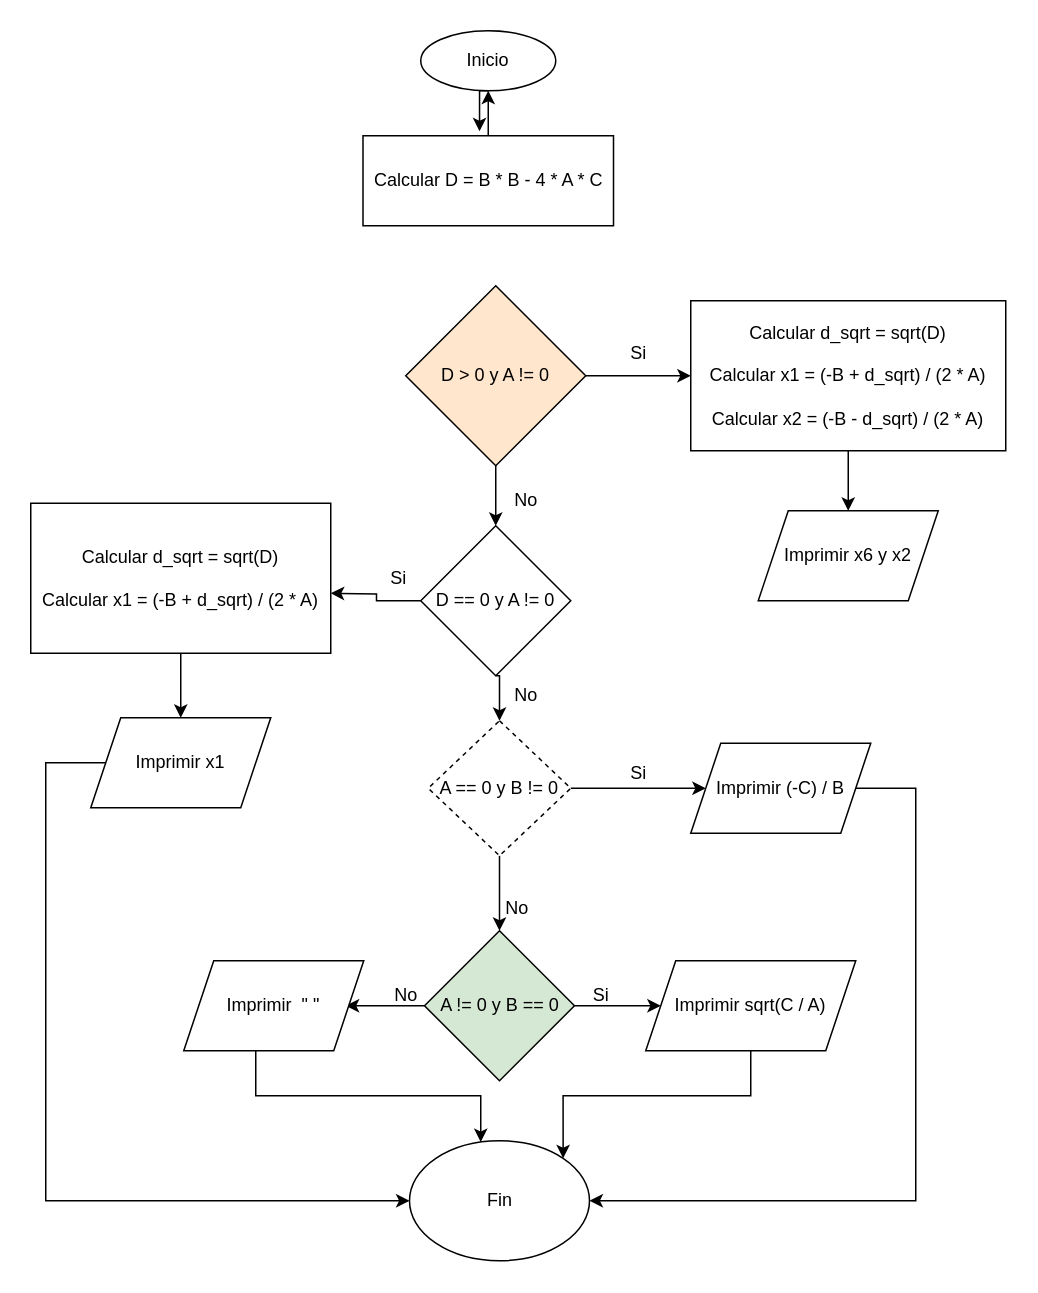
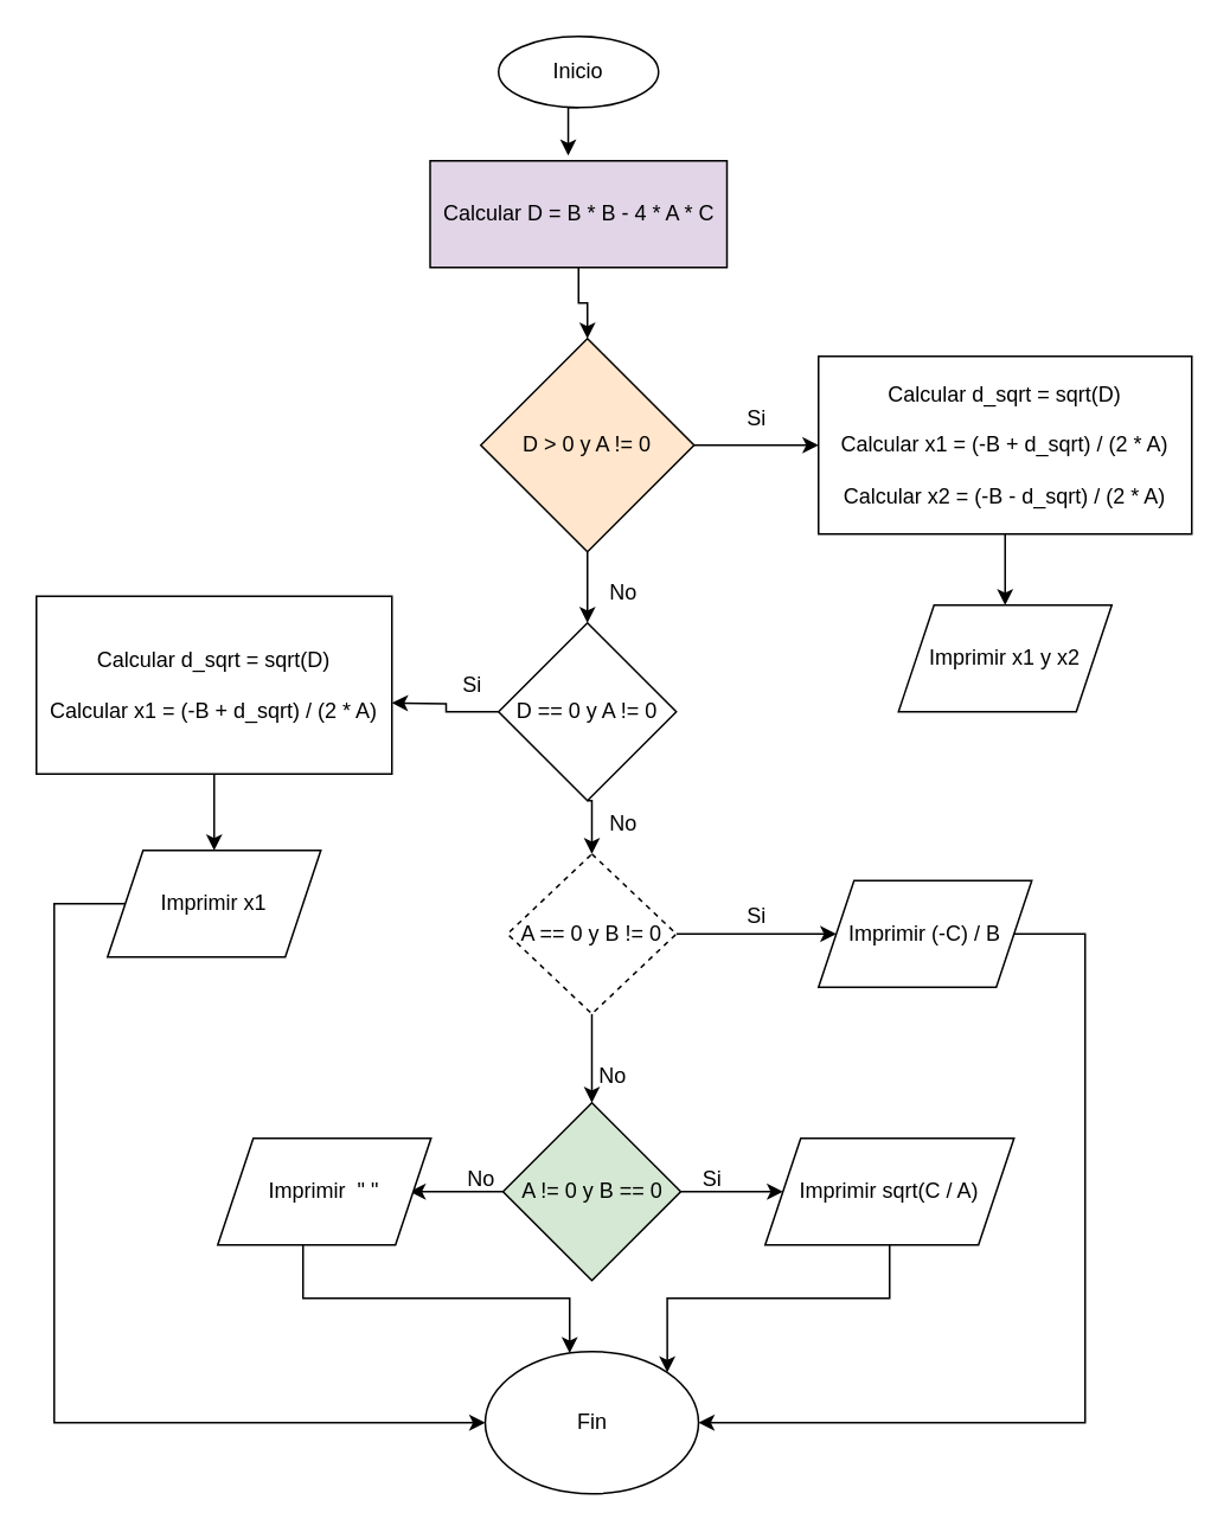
  <mxCell id="0" />
  <mxCell id="1" parent="0" />
  <mxCell id="2" value="Inicio" style="ellipse;whiteSpace=wrap;html=1;" parent="1" vertex="1"><mxGeometry x="280" y="20" width="90" height="40" as="geometry" /></mxCell>
  <mxCell id="3" style="edgeStyle=orthogonalEdgeStyle;rounded=0;orthogonalLoop=1;jettySize=auto;html=1;exitX=0.5;exitY=1;exitDx=0;exitDy=0;entryX=0.44;entryY=-0.043;entryDx=0;entryDy=0;entryPerimeter=0;" parent="1" source="2" edge="1"><mxGeometry relative="1" as="geometry"><mxPoint x="319.2" y="86.99" as="targetPoint" /></mxGeometry></mxCell>
  <mxCell id="4" style="edgeStyle=orthogonalEdgeStyle;rounded=0;orthogonalLoop=1;jettySize=auto;html=1;exitX=1;exitY=0.5;exitDx=0;exitDy=0;entryX=0;entryY=0.5;entryDx=0;entryDy=0;" parent="1" source="6" edge="1"><mxGeometry relative="1" as="geometry"><mxPoint x="460" y="250" as="targetPoint" /></mxGeometry></mxCell>
  <mxCell id="5" style="edgeStyle=orthogonalEdgeStyle;rounded=0;orthogonalLoop=1;jettySize=auto;html=1;exitX=0.5;exitY=1;exitDx=0;exitDy=0;entryX=0.5;entryY=0;entryDx=0;entryDy=0;" parent="1" source="6" target="10" edge="1"><mxGeometry relative="1" as="geometry" /></mxCell>
  <mxCell id="6" value="D &amp;gt; 0 y A != 0" style="rhombus;whiteSpace=wrap;html=1;fillColor=#ffe6cc;" parent="1" vertex="1"><mxGeometry x="270" y="190" width="120" height="120" as="geometry" /></mxCell>
  <mxCell id="7" value="Si" style="text;html=1;align=center;verticalAlign=middle;resizable=0;points=[];autosize=1;strokeColor=none;fillColor=none;" parent="1" vertex="1"><mxGeometry x="410" y="220" width="30" height="30" as="geometry" /></mxCell>
  <mxCell id="8" style="edgeStyle=orthogonalEdgeStyle;rounded=0;orthogonalLoop=1;jettySize=auto;html=1;exitX=0;exitY=0.5;exitDx=0;exitDy=0;" parent="1" source="10" edge="1"><mxGeometry relative="1" as="geometry"><mxPoint x="220" y="395" as="targetPoint" /></mxGeometry></mxCell>
  <mxCell id="9" style="edgeStyle=orthogonalEdgeStyle;rounded=0;orthogonalLoop=1;jettySize=auto;html=1;exitX=0.5;exitY=1;exitDx=0;exitDy=0;entryX=0.5;entryY=0;entryDx=0;entryDy=0;" parent="1" source="10" target="15" edge="1"><mxGeometry relative="1" as="geometry" /></mxCell>
  <mxCell id="10" value="D == 0 y A != 0" style="rhombus;whiteSpace=wrap;html=1;" parent="1" vertex="1"><mxGeometry x="280" y="350" width="100" height="100" as="geometry" /></mxCell>
  <mxCell id="11" value="No" style="text;html=1;align=center;verticalAlign=middle;resizable=0;points=[];autosize=1;strokeColor=none;fillColor=none;" parent="1" vertex="1"><mxGeometry x="330" y="318" width="40" height="30" as="geometry" /></mxCell>
  <mxCell id="12" value="Si" style="text;html=1;align=center;verticalAlign=middle;resizable=0;points=[];autosize=1;strokeColor=none;fillColor=none;" parent="1" vertex="1"><mxGeometry x="250" y="370" width="30" height="30" as="geometry" /></mxCell>
  <mxCell id="13" style="edgeStyle=orthogonalEdgeStyle;rounded=0;orthogonalLoop=1;jettySize=auto;html=1;exitX=1;exitY=0.5;exitDx=0;exitDy=0;entryX=0;entryY=0.5;entryDx=0;entryDy=0;" parent="1" source="15" edge="1"><mxGeometry relative="1" as="geometry"><mxPoint x="470" y="525" as="targetPoint" /></mxGeometry></mxCell>
  <mxCell id="14" style="edgeStyle=orthogonalEdgeStyle;rounded=0;orthogonalLoop=1;jettySize=auto;html=1;exitX=0.5;exitY=1;exitDx=0;exitDy=0;" parent="1" source="15" target="20" edge="1"><mxGeometry relative="1" as="geometry" /></mxCell>
  <mxCell id="15" value="A == 0 y B != 0" style="rhombus;whiteSpace=wrap;html=1;dashed=1;" parent="1" vertex="1"><mxGeometry x="285" y="480" width="95" height="90" as="geometry" /></mxCell>
  <mxCell id="16" value="No" style="text;html=1;align=center;verticalAlign=middle;resizable=0;points=[];autosize=1;strokeColor=none;fillColor=none;" parent="1" vertex="1"><mxGeometry x="330" y="448" width="40" height="30" as="geometry" /></mxCell>
  <mxCell id="17" value="Si" style="text;html=1;align=center;verticalAlign=middle;resizable=0;points=[];autosize=1;strokeColor=none;fillColor=none;" parent="1" vertex="1"><mxGeometry x="410" y="500" width="30" height="30" as="geometry" /></mxCell>
  <mxCell id="18" style="edgeStyle=orthogonalEdgeStyle;rounded=0;orthogonalLoop=1;jettySize=auto;html=1;exitX=0;exitY=0.5;exitDx=0;exitDy=0;entryX=1;entryY=0.5;entryDx=0;entryDy=0;" parent="1" source="20" edge="1"><mxGeometry relative="1" as="geometry"><mxPoint x="230" y="670" as="targetPoint" /></mxGeometry></mxCell>
  <mxCell id="19" style="edgeStyle=orthogonalEdgeStyle;rounded=0;orthogonalLoop=1;jettySize=auto;html=1;exitX=1;exitY=0.5;exitDx=0;exitDy=0;" parent="1" source="20" edge="1"><mxGeometry relative="1" as="geometry"><mxPoint x="440" y="670" as="targetPoint" /></mxGeometry></mxCell>
  <mxCell id="20" value="A != 0 y B == 0" style="rhombus;whiteSpace=wrap;html=1;fillColor=#d5e8d4;" parent="1" vertex="1"><mxGeometry x="282.5" y="620" width="100" height="100" as="geometry" /></mxCell>
  <mxCell id="21" value="No" style="text;html=1;align=center;verticalAlign=middle;resizable=0;points=[];autosize=1;strokeColor=none;fillColor=none;" parent="1" vertex="1"><mxGeometry x="324" y="590" width="40" height="30" as="geometry" /></mxCell>
  <mxCell id="22" style="edgeStyle=orthogonalEdgeStyle;rounded=0;orthogonalLoop=1;jettySize=auto;html=1;exitX=0.5;exitY=1;exitDx=0;exitDy=0;" parent="1" target="25" edge="1"><mxGeometry relative="1" as="geometry"><Array as="points"><mxPoint x="170" y="730" /><mxPoint x="320" y="730" /></Array><mxPoint x="170" y="700" as="sourcePoint" /></mxGeometry></mxCell>
  <mxCell id="23" value="Si" style="text;html=1;align=center;verticalAlign=middle;resizable=0;points=[];autosize=1;strokeColor=none;fillColor=none;" parent="1" vertex="1"><mxGeometry x="385" y="648" width="30" height="30" as="geometry" /></mxCell>
  <mxCell id="24" value="No" style="text;html=1;align=center;verticalAlign=middle;resizable=0;points=[];autosize=1;strokeColor=none;fillColor=none;" parent="1" vertex="1"><mxGeometry x="250" y="648" width="40" height="30" as="geometry" /></mxCell>
  <mxCell id="25" value="Fin" style="ellipse;whiteSpace=wrap;html=1;" parent="1" vertex="1"><mxGeometry x="272.5" y="760" width="120" height="80" as="geometry" /></mxCell>
- <mxCell id="26" value="" style="edgeStyle=orthogonalEdgeStyle;rounded=0;orthogonalLoop=1;jettySize=auto;html=1;" edge="1" parent="1" source="27" target="2"><mxGeometry relative="1" as="geometry" /></mxCell>
- <mxCell id="27" value="Calcular D = B * B - 4 * A * C" style="rounded=0;whiteSpace=wrap;html=1;" vertex="1" parent="1"><mxGeometry x="241.5" y="90" width="167" height="60" as="geometry" /></mxCell>
+ <mxCell id="26" value="" style="edgeStyle=orthogonalEdgeStyle;rounded=0;orthogonalLoop=1;jettySize=auto;html=1;" edge="1" parent="1" source="27" target="6"><mxGeometry relative="1" as="geometry" /></mxCell>
+ <mxCell id="27" value="Calcular D = B * B - 4 * A * C" style="rounded=0;whiteSpace=wrap;html=1;fillColor=#e1d5e7;" vertex="1" parent="1"><mxGeometry x="241.5" y="90" width="167" height="60" as="geometry" /></mxCell>
  <mxCell id="28" value="" style="edgeStyle=orthogonalEdgeStyle;rounded=0;orthogonalLoop=1;jettySize=auto;html=1;" edge="1" parent="1" source="29" target="30"><mxGeometry relative="1" as="geometry" /></mxCell>
  <mxCell id="29" value="&lt;div&gt;Calcular d_sqrt = sqrt(D)&lt;/div&gt;&lt;div&gt;&lt;br&gt;&lt;/div&gt;&lt;div&gt;Calcular x1 = (-B + d_sqrt) / (2 * A)&lt;/div&gt;&lt;div&gt;&lt;br&gt;&lt;/div&gt;&lt;div&gt;Calcular x2 = (-B - d_sqrt) / (2 * A)&lt;/div&gt;" style="rounded=0;whiteSpace=wrap;html=1;" vertex="1" parent="1"><mxGeometry x="460" y="200" width="210" height="100" as="geometry" /></mxCell>
- <mxCell id="30" value="Imprimir x6 y x2" style="shape=parallelogram;perimeter=parallelogramPerimeter;whiteSpace=wrap;html=1;fixedSize=1;" vertex="1" parent="1"><mxGeometry x="505" y="340" width="120" height="60" as="geometry" /></mxCell>
+ <mxCell id="30" value="Imprimir x1 y x2" style="shape=parallelogram;perimeter=parallelogramPerimeter;whiteSpace=wrap;html=1;fixedSize=1;" vertex="1" parent="1"><mxGeometry x="505" y="340" width="120" height="60" as="geometry" /></mxCell>
  <mxCell id="31" value="" style="edgeStyle=orthogonalEdgeStyle;rounded=0;orthogonalLoop=1;jettySize=auto;html=1;" edge="1" parent="1" source="32" target="34"><mxGeometry relative="1" as="geometry" /></mxCell>
  <mxCell id="32" value="&lt;div&gt;Calcular d_sqrt = sqrt(D)&lt;/div&gt;&lt;div&gt;&lt;br&gt;&lt;/div&gt;&lt;div&gt;Calcular x1 = (-B + d_sqrt) / (2 * A)&lt;/div&gt;" style="rounded=0;whiteSpace=wrap;html=1;" vertex="1" parent="1"><mxGeometry x="20" y="335" width="200" height="100" as="geometry" /></mxCell>
  <mxCell id="33" style="edgeStyle=orthogonalEdgeStyle;rounded=0;orthogonalLoop=1;jettySize=auto;html=1;exitX=0;exitY=0.5;exitDx=0;exitDy=0;entryX=0;entryY=0.5;entryDx=0;entryDy=0;" edge="1" parent="1" source="34" target="25"><mxGeometry relative="1" as="geometry"><Array as="points"><mxPoint x="30" y="508" /><mxPoint x="30" y="800" /></Array></mxGeometry></mxCell>
  <mxCell id="34" value="Imprimir x1" style="shape=parallelogram;perimeter=parallelogramPerimeter;whiteSpace=wrap;html=1;fixedSize=1;" vertex="1" parent="1"><mxGeometry x="60" y="478" width="120" height="60" as="geometry" /></mxCell>
  <mxCell id="35" style="edgeStyle=orthogonalEdgeStyle;rounded=0;orthogonalLoop=1;jettySize=auto;html=1;exitX=1;exitY=0.5;exitDx=0;exitDy=0;entryX=1;entryY=0.5;entryDx=0;entryDy=0;" edge="1" parent="1" source="36" target="25"><mxGeometry relative="1" as="geometry"><Array as="points"><mxPoint x="610" y="525" /><mxPoint x="610" y="800" /></Array></mxGeometry></mxCell>
  <mxCell id="36" value="Imprimir (-C) / B" style="shape=parallelogram;perimeter=parallelogramPerimeter;whiteSpace=wrap;html=1;fixedSize=1;" vertex="1" parent="1"><mxGeometry x="460" y="495" width="120" height="60" as="geometry" /></mxCell>
  <mxCell id="37" style="edgeStyle=orthogonalEdgeStyle;rounded=0;orthogonalLoop=1;jettySize=auto;html=1;exitX=0.5;exitY=1;exitDx=0;exitDy=0;entryX=1;entryY=0;entryDx=0;entryDy=0;" edge="1" parent="1" source="38" target="25"><mxGeometry relative="1" as="geometry" /></mxCell>
  <mxCell id="38" value="Imprimir sqrt(C / A)" style="shape=parallelogram;perimeter=parallelogramPerimeter;whiteSpace=wrap;html=1;fixedSize=1;" vertex="1" parent="1"><mxGeometry x="430" y="640" width="140" height="60" as="geometry" /></mxCell>
  <mxCell id="39" value="Imprimir&amp;nbsp; &quot; &quot;" style="shape=parallelogram;perimeter=parallelogramPerimeter;whiteSpace=wrap;html=1;fixedSize=1;" vertex="1" parent="1"><mxGeometry x="122" y="640" width="120" height="60" as="geometry" /></mxCell>
